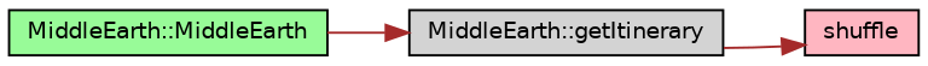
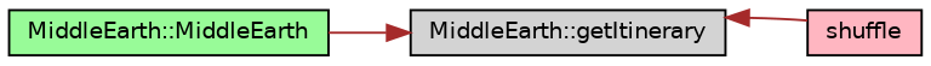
  digraph {
    rankdir=RL
    node [color=black fontname=Helvetica fontsize=10 shape=record style=filled]
    edge [color=brown dir=back fontname=Helvetica fontsize=10 labelfontname=Helvetica labelfontsize=10 style=solid]
    n1 [fillcolor=lightpink fontcolor=black height=0.2 label=shuffle width=0.4]
    n2 [fillcolor=lightgrey height=0.2 label="MiddleEarth::getItinerary" width=0.4]
    n3 [fillcolor=palegreen height=0.2 label="MiddleEarth::MiddleEarth" width=0.4]
-   n1 -> n2
+   n2 -> n1
    n2 -> n3
  }
